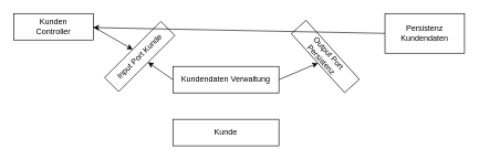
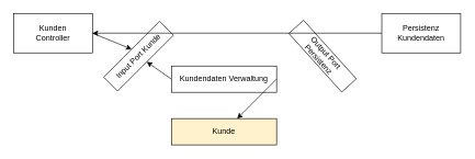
  <mxCell id="0" />
  <mxCell id="1" parent="0" />
- <mxCell id="2" value="&lt;div&gt;Kunden&lt;/div&gt;&lt;div&gt;Controller&lt;br&gt;&lt;/div&gt;" style="rounded=0;whiteSpace=wrap;html=1;" parent="1" vertex="1"><mxGeometry x="20" y="20" width="120" height="40" as="geometry" /></mxCell>
+ <mxCell id="2" value="&lt;div&gt;Kunden&lt;/div&gt;&lt;div&gt;Controller&lt;br&gt;&lt;/div&gt;" style="rounded=0;whiteSpace=wrap;html=1;" parent="1" vertex="1"><mxGeometry x="20" y="20" width="120" height="60" as="geometry" /></mxCell>
  <mxCell id="3" value="Input Port Kunde" style="rounded=0;whiteSpace=wrap;html=1;rotation=-45;" parent="1" vertex="1"><mxGeometry x="150" y="70" width="120" height="30" as="geometry" /></mxCell>
  <mxCell id="4" value="" style="endArrow=classic;html=1;exitX=1;exitY=0.5;exitDx=0;exitDy=0;entryX=0.5;entryY=0;entryDx=0;entryDy=0;" parent="1" source="2" target="3" edge="1"><mxGeometry width="50" height="50" relative="1" as="geometry"><mxPoint x="330" y="200" as="sourcePoint" /><mxPoint x="380" y="150" as="targetPoint" /></mxGeometry></mxCell>
  <mxCell id="5" value="Kundendaten Verwaltung" style="rounded=0;whiteSpace=wrap;html=1;" parent="1" vertex="1"><mxGeometry x="260" y="100" width="160" height="40" as="geometry" /></mxCell>
- <mxCell id="6" value="Kunde" style="rounded=0;whiteSpace=wrap;html=1;" parent="1" vertex="1"><mxGeometry x="260" y="180" width="160" height="40" as="geometry" /></mxCell>
+ <mxCell id="6" value="Kunde" style="rounded=0;whiteSpace=wrap;html=1;fillColor=#fff2cc;" parent="1" vertex="1"><mxGeometry x="260" y="180" width="160" height="40" as="geometry" /></mxCell>
  <mxCell id="7" value="Output Port Persistenz" style="rounded=0;whiteSpace=wrap;html=1;rotation=48;" parent="1" vertex="1"><mxGeometry x="430" y="70" width="120" height="30" as="geometry" /></mxCell>
  <mxCell id="8" value="&lt;div&gt;Persistenz&lt;/div&gt;&lt;div&gt;Kundendaten&lt;/div&gt;" style="rounded=0;whiteSpace=wrap;html=1;" parent="1" vertex="1"><mxGeometry x="580" y="20" width="120" height="60" as="geometry" /></mxCell>
  <mxCell id="9" value="" style="endArrow=classic;html=1;exitX=0;exitY=0.5;exitDx=0;exitDy=0;" parent="1" source="8" target="2" edge="1"><mxGeometry width="50" height="50" relative="1" as="geometry"><mxPoint x="330" y="200" as="sourcePoint" /><mxPoint x="380" y="150" as="targetPoint" /></mxGeometry></mxCell>
  <mxCell id="10" value="" style="endArrow=classic;html=1;exitX=0;exitY=0.5;exitDx=0;exitDy=0;" parent="1" source="5" target="3" edge="1"><mxGeometry width="50" height="50" relative="1" as="geometry"><mxPoint x="330" y="200" as="sourcePoint" /><mxPoint x="380" y="150" as="targetPoint" /></mxGeometry></mxCell>
- <mxCell id="11" value="" style="endArrow=classic;html=1;entryX=0.5;entryY=1;entryDx=0;entryDy=0;exitX=1;exitY=0.5;exitDx=0;exitDy=0;" parent="1" source="5" target="7" edge="1"><mxGeometry width="50" height="50" relative="1" as="geometry"><mxPoint x="330" y="200" as="sourcePoint" /><mxPoint x="380" y="150" as="targetPoint" /></mxGeometry></mxCell>
+ <mxCell id="11" value="" style="endArrow=classic;html=1;exitX=1;exitY=0.5;exitDx=0;exitDy=0;" parent="1" source="5" target="6" edge="1"><mxGeometry width="50" height="50" relative="1" as="geometry"><mxPoint x="330" y="200" as="sourcePoint" /><mxPoint x="380" y="150" as="targetPoint" /></mxGeometry></mxCell>
